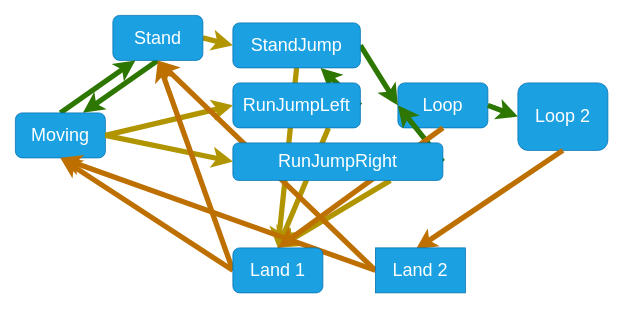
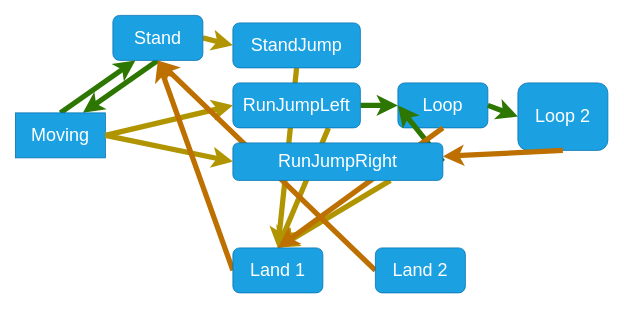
  <mxCell id="0" />
  <mxCell id="1" parent="0" />
  <mxCell id="2" style="edgeStyle=none;html=1;exitX=0.75;exitY=1;exitDx=0;exitDy=0;entryX=0.5;entryY=0;entryDx=0;entryDy=0;fillColor=#e3c800;strokeColor=#B09500;strokeWidth=7;" edge="1" parent="1" source="26" target="27"><mxGeometry relative="1" as="geometry"><mxPoint x="447.5" y="180" as="sourcePoint" /><mxPoint x="380" y="340" as="targetPoint" /></mxGeometry></mxCell>
  <mxCell id="3" style="edgeStyle=none;html=1;exitX=0.75;exitY=1;exitDx=0;exitDy=0;fillColor=#e3c800;strokeColor=#B09500;strokeWidth=7;entryX=0.5;entryY=0;entryDx=0;entryDy=0;" edge="1" parent="1" source="25" target="27"><mxGeometry relative="1" as="geometry"><mxPoint x="490" y="70" as="sourcePoint" /><mxPoint x="370" y="340" as="targetPoint" /></mxGeometry></mxCell>
  <mxCell id="4" style="edgeStyle=none;html=1;exitX=0.5;exitY=1;exitDx=0;exitDy=0;entryX=0.5;entryY=0;entryDx=0;entryDy=0;fillColor=#e3c800;strokeColor=#B09500;strokeWidth=7;" edge="1" parent="1" source="24" target="27"><mxGeometry relative="1" as="geometry"><mxPoint x="150" y="190" as="sourcePoint" /><mxPoint x="320" y="150" as="targetPoint" /></mxGeometry></mxCell>
  <mxCell id="5" style="edgeStyle=none;html=1;exitX=1;exitY=0.5;exitDx=0;exitDy=0;entryX=0;entryY=0.5;entryDx=0;entryDy=0;fillColor=#e3c800;strokeColor=#B09500;strokeWidth=7;" parent="1" source="7" target="24" edge="1"><mxGeometry relative="1" as="geometry" /></mxCell>
  <mxCell id="6" style="edgeStyle=none;html=1;exitX=0.5;exitY=1;exitDx=0;exitDy=0;entryX=0.75;entryY=0;entryDx=0;entryDy=0;fillColor=#60a917;strokeColor=#2D7600;strokeWidth=7;" parent="1" source="7" target="9" edge="1"><mxGeometry relative="1" as="geometry" /></mxCell>
  <mxCell id="7" value="Stand" style="rounded=1;whiteSpace=wrap;html=1;fontSize=24;fillColor=#1ba1e2;fontColor=#ffffff;strokeColor=#006EAF;" parent="1" vertex="1"><mxGeometry x="150" y="20" width="120" height="60" as="geometry" /></mxCell>
  <mxCell id="8" style="edgeStyle=none;html=1;exitX=0.5;exitY=0;exitDx=0;exitDy=0;entryX=0.25;entryY=1;entryDx=0;entryDy=0;fillColor=#60a917;strokeColor=#2D7600;strokeWidth=7;" parent="1" source="9" target="7" edge="1"><mxGeometry relative="1" as="geometry" /></mxCell>
- <mxCell id="9" value="Moving" style="rounded=1;whiteSpace=wrap;html=1;fontSize=24;fillColor=#1ba1e2;fontColor=#ffffff;strokeColor=#006EAF;" parent="1" vertex="1"><mxGeometry x="20" y="150" width="120" height="60" as="geometry" /></mxCell>
+ <mxCell id="9" value="Moving" style="whiteSpace=wrap;html=1;fontSize=24;fillColor=#1ba1e2;fontColor=#ffffff;strokeColor=#006EAF;rounded=0;" parent="1" vertex="1"><mxGeometry x="20" y="150" width="120" height="60" as="geometry" /></mxCell>
  <mxCell id="10" style="edgeStyle=none;html=1;exitX=1;exitY=0.5;exitDx=0;exitDy=0;entryX=0;entryY=0.5;entryDx=0;entryDy=0;fillColor=#e3c800;strokeColor=#B09500;strokeWidth=7;" edge="1" parent="1" source="9" target="25"><mxGeometry relative="1" as="geometry"><mxPoint x="210" y="100" as="sourcePoint" /><mxPoint x="120" y="160" as="targetPoint" /></mxGeometry></mxCell>
  <mxCell id="11" style="edgeStyle=none;html=1;exitX=1;exitY=0.5;exitDx=0;exitDy=0;entryX=0;entryY=0.5;entryDx=0;entryDy=0;fillColor=#e3c800;strokeColor=#B09500;strokeWidth=7;" edge="1" parent="1" source="9" target="26"><mxGeometry relative="1" as="geometry"><mxPoint x="90" y="220" as="sourcePoint" /><mxPoint x="142.5" y="320" as="targetPoint" /></mxGeometry></mxCell>
  <mxCell id="12" value="Loop" style="rounded=1;whiteSpace=wrap;html=1;fontSize=24;fillColor=#1ba1e2;fontColor=#ffffff;strokeColor=#006EAF;" vertex="1" parent="1"><mxGeometry x="530" y="110" width="120" height="60" as="geometry" /></mxCell>
  <mxCell id="13" value="Loop 2" style="rounded=1;whiteSpace=wrap;html=1;fontSize=24;fillColor=#1ba1e2;fontColor=#ffffff;strokeColor=#006EAF;" vertex="1" parent="1"><mxGeometry x="690" y="110" width="120" height="90" as="geometry" /></mxCell>
- <mxCell id="14" style="edgeStyle=none;html=1;exitX=1;exitY=0.5;exitDx=0;exitDy=0;fillColor=#60a917;strokeColor=#2D7600;strokeWidth=7;" edge="1" parent="1" source="25" target="24"><mxGeometry relative="1" as="geometry"><mxPoint x="150" y="190" as="sourcePoint" /><mxPoint x="320" y="150" as="targetPoint" /></mxGeometry></mxCell>
- <mxCell id="15" style="edgeStyle=none;html=1;exitX=1;exitY=0.5;exitDx=0;exitDy=0;entryX=0;entryY=0.5;entryDx=0;entryDy=0;fillColor=#60a917;strokeColor=#2D7600;strokeWidth=7;" edge="1" parent="1" source="24" target="12"><mxGeometry relative="1" as="geometry"><mxPoint x="490" y="150" as="sourcePoint" /><mxPoint x="540" y="150" as="targetPoint" /></mxGeometry></mxCell>
+ <mxCell id="14" style="edgeStyle=none;html=1;exitX=1;exitY=0.5;exitDx=0;exitDy=0;entryX=0;entryY=0.5;entryDx=0;entryDy=0;fillColor=#60a917;strokeColor=#2D7600;strokeWidth=7;" edge="1" parent="1" source="25" target="12"><mxGeometry relative="1" as="geometry"><mxPoint x="150" y="190" as="sourcePoint" /><mxPoint x="320" y="150" as="targetPoint" /></mxGeometry></mxCell>
  <mxCell id="16" style="edgeStyle=none;html=1;exitX=1;exitY=0.5;exitDx=0;exitDy=0;entryX=0;entryY=0.5;entryDx=0;entryDy=0;fillColor=#60a917;strokeColor=#2D7600;strokeWidth=7;" edge="1" parent="1" source="26" target="12"><mxGeometry relative="1" as="geometry"><mxPoint x="490" y="70" as="sourcePoint" /><mxPoint x="540" y="150" as="targetPoint" /></mxGeometry></mxCell>
  <mxCell id="17" style="edgeStyle=none;html=1;exitX=1;exitY=0.5;exitDx=0;exitDy=0;entryX=0;entryY=0.5;entryDx=0;entryDy=0;fillColor=#60a917;strokeColor=#2D7600;strokeWidth=7;" edge="1" parent="1" source="12" target="13"><mxGeometry relative="1" as="geometry"><mxPoint x="490" y="150" as="sourcePoint" /><mxPoint x="540" y="150" as="targetPoint" /></mxGeometry></mxCell>
  <mxCell id="18" style="edgeStyle=none;html=1;exitX=0.5;exitY=1;exitDx=0;exitDy=0;entryX=0.5;entryY=0;entryDx=0;entryDy=0;fillColor=#f0a30a;strokeColor=#BD7000;strokeWidth=7;" edge="1" parent="1" source="12" target="27"><mxGeometry relative="1" as="geometry"><mxPoint x="600" y="180" as="sourcePoint" /><mxPoint x="570" y="380" as="targetPoint" /></mxGeometry></mxCell>
- <mxCell id="19" style="edgeStyle=none;html=1;exitX=0.5;exitY=1;exitDx=0;exitDy=0;entryX=0.45;entryY=0.033;entryDx=0;entryDy=0;fillColor=#f0a30a;strokeColor=#BD7000;strokeWidth=7;entryPerimeter=0;" edge="1" parent="1" source="13" target="28"><mxGeometry relative="1" as="geometry"><mxPoint x="760" y="180" as="sourcePoint" /><mxPoint x="380" y="380" as="targetPoint" /></mxGeometry></mxCell>
+ <mxCell id="19" style="edgeStyle=none;html=1;exitX=0.5;exitY=1;exitDx=0;exitDy=0;fillColor=#f0a30a;strokeColor=#BD7000;strokeWidth=7;" edge="1" parent="1" source="13" target="26"><mxGeometry relative="1" as="geometry"><mxPoint x="760" y="180" as="sourcePoint" /><mxPoint x="380" y="380" as="targetPoint" /></mxGeometry></mxCell>
  <mxCell id="20" style="edgeStyle=none;html=1;exitX=0;exitY=0.5;exitDx=0;exitDy=0;entryX=0.5;entryY=1;entryDx=0;entryDy=0;fillColor=#f0a30a;strokeColor=#BD7000;strokeWidth=7;" edge="1" parent="1" source="27" target="7"><mxGeometry relative="1" as="geometry"><mxPoint x="600" y="180" as="sourcePoint" /><mxPoint x="380" y="380" as="targetPoint" /></mxGeometry></mxCell>
  <mxCell id="21" style="edgeStyle=none;html=1;exitX=0;exitY=0.5;exitDx=0;exitDy=0;entryX=0.5;entryY=1;entryDx=0;entryDy=0;fillColor=#f0a30a;strokeColor=#BD7000;strokeWidth=7;" edge="1" parent="1" source="28" target="7"><mxGeometry relative="1" as="geometry"><mxPoint x="320" y="410" as="sourcePoint" /><mxPoint x="210" y="100" as="targetPoint" /></mxGeometry></mxCell>
- <mxCell id="22" style="edgeStyle=none;html=1;entryX=0.5;entryY=1;entryDx=0;entryDy=0;fillColor=#f0a30a;strokeColor=#BD7000;strokeWidth=7;exitX=0;exitY=0.5;exitDx=0;exitDy=0;" edge="1" parent="1" source="27" target="9"><mxGeometry relative="1" as="geometry"><mxPoint x="290" y="410" as="sourcePoint" /><mxPoint x="210" y="100" as="targetPoint" /></mxGeometry></mxCell>
- <mxCell id="23" style="edgeStyle=none;html=1;exitX=0;exitY=0.5;exitDx=0;exitDy=0;entryX=0.5;entryY=1;entryDx=0;entryDy=0;fillColor=#f0a30a;strokeColor=#BD7000;strokeWidth=7;" edge="1" parent="1" source="28" target="9"><mxGeometry relative="1" as="geometry"><mxPoint x="510" y="410" as="sourcePoint" /><mxPoint x="210" y="100" as="targetPoint" /></mxGeometry></mxCell>
  <mxCell id="24" value="StandJump" style="rounded=1;whiteSpace=wrap;html=1;fontSize=24;fillColor=#1ba1e2;fontColor=#ffffff;strokeColor=#006EAF;" parent="1" vertex="1"><mxGeometry x="310" y="30" width="170" height="60" as="geometry" /></mxCell>
  <mxCell id="25" value="RunJumpLeft" style="rounded=1;whiteSpace=wrap;html=1;fontSize=24;fillColor=#1ba1e2;fontColor=#ffffff;strokeColor=#006EAF;" vertex="1" parent="1"><mxGeometry x="310" y="110" width="170" height="60" as="geometry" /></mxCell>
  <mxCell id="26" value="RunJumpRight" style="rounded=1;whiteSpace=wrap;html=1;fontSize=24;fillColor=#1ba1e2;fontColor=#ffffff;strokeColor=#006EAF;" vertex="1" parent="1"><mxGeometry x="310" y="190" width="280" height="50" as="geometry" /></mxCell>
  <mxCell id="27" value="Land 1" style="rounded=1;whiteSpace=wrap;html=1;fontSize=24;fillColor=#1ba1e2;fontColor=#ffffff;strokeColor=#006EAF;" vertex="1" parent="1"><mxGeometry x="310" y="330" width="120" height="60" as="geometry" /></mxCell>
- <mxCell id="28" value="Land 2" style="whiteSpace=wrap;html=1;fontSize=24;fillColor=#1ba1e2;fontColor=#ffffff;strokeColor=#006EAF;rounded=0;" vertex="1" parent="1"><mxGeometry x="500" y="330" width="120" height="60" as="geometry" /></mxCell>
+ <mxCell id="28" value="Land 2" style="rounded=1;whiteSpace=wrap;html=1;fontSize=24;fillColor=#1ba1e2;fontColor=#ffffff;strokeColor=#006EAF;" vertex="1" parent="1"><mxGeometry x="500" y="330" width="120" height="60" as="geometry" /></mxCell>
